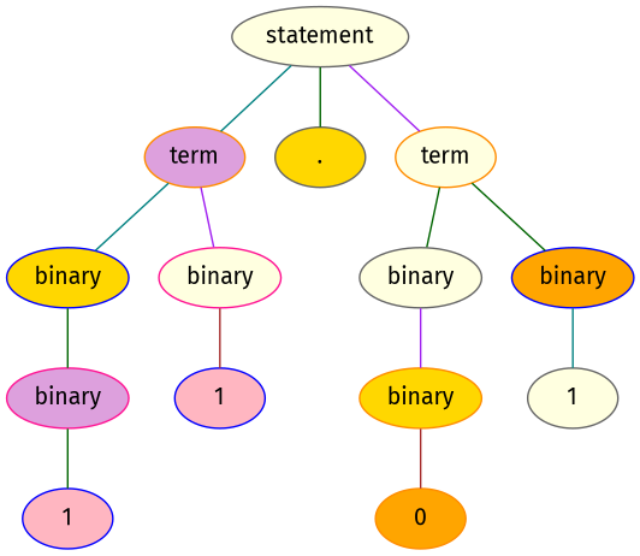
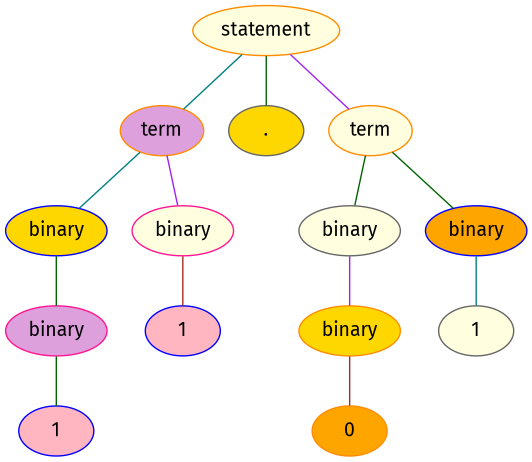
  strict graph {
    fontname="Fira Sans"
    node [style=filled fillcolor=lightyellow color=gray40 fontname="Fira Sans"]
    edge [color=darkgreen fontname="Fira Sans"]
-   n1 [label=statement]
+   n1 [label=statement color=darkorange]
    n2 [label=term fillcolor=plum color=darkorange]
    n3 [label="." fillcolor=gold]
    n4 [label=term color=darkorange]
    n5 [label=binary fillcolor=gold color=blue]
    n6 [label=binary color=deeppink]
    n7 [label=binary fillcolor=plum color=deeppink]
    n8 [label=1 fillcolor=lightpink color=blue]
    n9 [label=1 fillcolor=lightpink color=blue]
    n10 [label=binary]
    n11 [label=binary fillcolor=orange color=blue]
    n12 [label=binary fillcolor=gold color=darkorange]
    n13 [label=0 fillcolor=orange color=darkorange]
    n14 [label=1]
    n1 -- n2 [color=teal]
    n1 -- n3
    n1 -- n4 [color=purple]
    n2 -- n5 [color=teal]
    n2 -- n6 [color=purple]
    n4 -- n10
    n4 -- n11
    n5 -- n7
    n6 -- n9 [color=brown]
    n7 -- n8
    n10 -- n12 [color=purple]
    n11 -- n14 [color=teal]
    n12 -- n13 [color=brown]
  }
